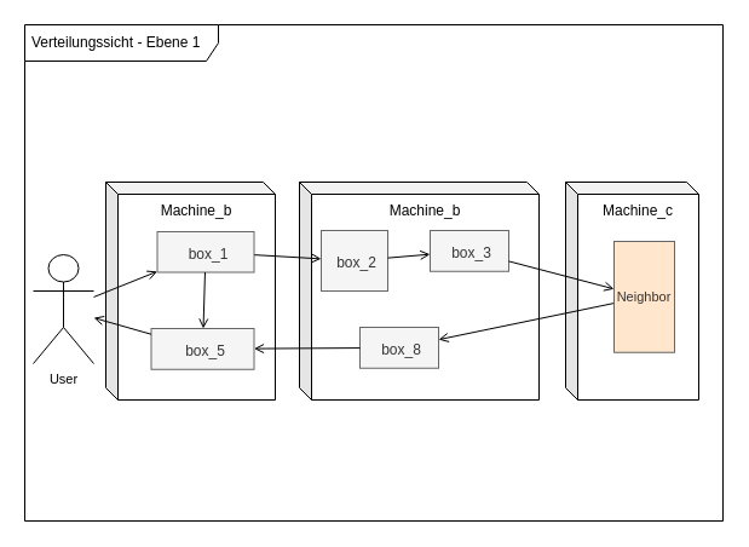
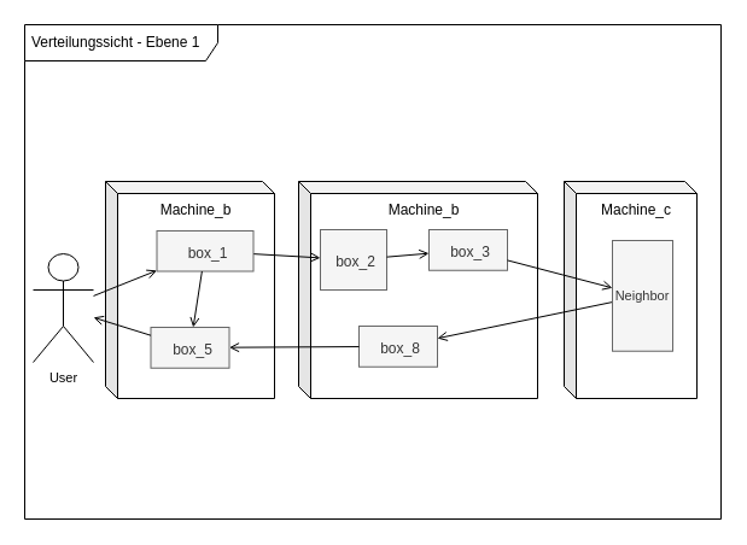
  <mxCell id="0" />
  <mxCell id="1" value="DiagramFrame" style="locked=1;" parent="0" />
  <mxCell id="2" value="Verteilungssicht - Ebene 1" style="shape=umlFrame;whiteSpace=wrap;html=1;pointerEvents=0;recursiveResize=0;container=1;collapsible=0;width=160;fillColor=none;align=left;spacingLeft=4;" parent="1" vertex="1"><mxGeometry x="20" width="577" height="410" as="geometry" y="20" /></mxCell>
  <mxCell id="3" value="Content" parent="0" />
  <mxCell id="4" style="edgeStyle=none;shape=connector;rounded=1;html=1;strokeColor=default;align=center;verticalAlign=middle;fontFamily=Helvetica;fontSize=11;fontColor=default;labelBackgroundColor=default;endArrow=open;endFill=0;" edge="1" parent="3" source="5" target="19"><mxGeometry relative="1" as="geometry" /></mxCell>
  <mxCell id="5" value="User" style="shape=umlActor;verticalLabelPosition=bottom;verticalAlign=top;html=1;outlineConnect=0;fontFamily=Helvetica;fontSize=11;fontColor=default;labelBackgroundColor=default;" parent="3" vertex="1"><mxGeometry x="27" y="210" width="50" height="90" as="geometry" /></mxCell>
  <mxCell id="6" style="edgeStyle=none;shape=connector;rounded=1;html=1;strokeColor=default;align=center;verticalAlign=middle;fontFamily=Helvetica;fontSize=11;fontColor=default;labelBackgroundColor=default;endArrow=open;endFill=0;" parent="3" source="19" target="14" edge="1"><mxGeometry relative="1" as="geometry" /></mxCell>
  <mxCell id="7" style="edgeStyle=none;shape=connector;rounded=1;html=1;strokeColor=default;align=center;verticalAlign=middle;fontFamily=Helvetica;fontSize=11;fontColor=default;labelBackgroundColor=default;endArrow=open;endFill=0;" edge="1" parent="3" source="9" target="12"><mxGeometry relative="1" as="geometry" /></mxCell>
  <mxCell id="8" value="Machine_c" style="shape=cube;whiteSpace=wrap;html=1;boundedLbl=1;backgroundOutline=1;darkOpacity=0.05;darkOpacity2=0.1;size=10;fillColor=none;verticalAlign=top;container=1;collapsible=0;recursiveResize=0;" parent="3" vertex="1"><mxGeometry x="467" y="150" width="110" height="180" as="geometry" /></mxCell>
- <mxCell id="9" value="Neighbor" style="rounded=0;whiteSpace=wrap;html=1;fontFamily=Helvetica;fontSize=11;fontColor=#333333;labelBackgroundColor=none;fillColor=#ffe6cc;strokeColor=#666666;" parent="8" vertex="1"><mxGeometry x="40" y="49" width="50" height="91.74" as="geometry" /></mxCell>
+ <mxCell id="9" value="Neighbor" style="rounded=0;whiteSpace=wrap;html=1;fontFamily=Helvetica;fontSize=11;fontColor=#333333;labelBackgroundColor=none;fillColor=#f5f5f5;strokeColor=#666666;" parent="8" vertex="1"><mxGeometry x="40" y="49" width="50" height="91.74" as="geometry" /></mxCell>
  <mxCell id="10" value="Machine_&lt;span style=&quot;background-color: transparent;&quot;&gt;b&lt;/span&gt;" style="shape=cube;whiteSpace=wrap;html=1;boundedLbl=1;backgroundOutline=1;darkOpacity=0.05;darkOpacity2=0.1;size=10;fillColor=none;verticalAlign=top;container=1;collapsible=0;recursiveResize=0;" vertex="1" parent="3"><mxGeometry x="247" y="150" width="198" height="180" as="geometry" /></mxCell>
  <mxCell id="11" style="edgeStyle=orthogonalEdgeStyle;html=1;entryX=1;entryY=0.25;entryDx=0;entryDy=0;exitX=1;exitY=0.75;exitDx=0;exitDy=0;rounded=1;strokeColor=default;align=center;verticalAlign=middle;fontFamily=Helvetica;fontSize=11;fontColor=default;labelBackgroundColor=default;endArrow=open;endFill=0;" edge="1" parent="10"><mxGeometry relative="1" as="geometry" /></mxCell>
  <mxCell id="12" value="box_8" style="rounded=0;whiteSpace=wrap;html=1;fillColor=#f5f5f5;container=1;collapsible=0;recursiveResize=0;align=center;verticalAlign=middle;spacingLeft=4;spacingTop=4;fontColor=#333333;strokeColor=#666666;" vertex="1" parent="10"><mxGeometry x="50" y="120" width="65" height="33.75" as="geometry" /></mxCell>
  <mxCell id="13" value="box_3" style="rounded=0;whiteSpace=wrap;html=1;fillColor=#f5f5f5;container=1;collapsible=0;recursiveResize=0;align=center;verticalAlign=middle;spacingLeft=4;spacingTop=4;fontColor=#333333;strokeColor=#666666;" vertex="1" parent="10"><mxGeometry x="108" y="40" width="65" height="33.75" as="geometry" /></mxCell>
  <mxCell id="14" value="box_2" style="rounded=0;whiteSpace=wrap;html=1;fillColor=#f5f5f5;container=1;collapsible=0;recursiveResize=0;align=center;verticalAlign=middle;spacingLeft=4;spacingTop=4;fontColor=#333333;strokeColor=#666666;" parent="10" vertex="1"><mxGeometry x="18" y="40" width="55" height="50" as="geometry" /></mxCell>
  <mxCell id="15" style="edgeStyle=none;shape=connector;rounded=1;html=1;strokeColor=default;align=center;verticalAlign=middle;fontFamily=Helvetica;fontSize=11;fontColor=default;labelBackgroundColor=default;endArrow=open;endFill=0;" edge="1" parent="10" source="14" target="13"><mxGeometry relative="1" as="geometry" /></mxCell>
  <mxCell id="16" value="Machine_&lt;span style=&quot;background-color: transparent;&quot;&gt;b&lt;/span&gt;" style="shape=cube;whiteSpace=wrap;html=1;boundedLbl=1;backgroundOutline=1;darkOpacity=0.05;darkOpacity2=0.1;size=10;fillColor=none;verticalAlign=top;container=1;collapsible=0;recursiveResize=0;" vertex="1" parent="3"><mxGeometry x="87" y="150" width="140" height="180" as="geometry" /></mxCell>
  <mxCell id="17" style="edgeStyle=orthogonalEdgeStyle;html=1;entryX=1;entryY=0.25;entryDx=0;entryDy=0;exitX=1;exitY=0.75;exitDx=0;exitDy=0;rounded=1;strokeColor=default;align=center;verticalAlign=middle;fontFamily=Helvetica;fontSize=11;fontColor=default;labelBackgroundColor=default;endArrow=open;endFill=0;" edge="1" parent="16"><mxGeometry relative="1" as="geometry" /></mxCell>
- <mxCell id="18" value="box_5" style="rounded=0;whiteSpace=wrap;html=1;fillColor=#f5f5f5;container=1;collapsible=0;recursiveResize=0;align=center;verticalAlign=middle;spacingLeft=4;spacingTop=4;fontColor=#333333;strokeColor=#666666;" vertex="1" parent="16"><mxGeometry x="37.5" y="121" width="85" height="33.75" as="geometry" /></mxCell>
+ <mxCell id="18" value="box_5" style="rounded=0;whiteSpace=wrap;html=1;fillColor=#f5f5f5;container=1;collapsible=0;recursiveResize=0;align=center;verticalAlign=middle;spacingLeft=4;spacingTop=4;fontColor=#333333;strokeColor=#666666;" vertex="1" parent="16"><mxGeometry x="37.5" y="121" width="65" height="33.75" as="geometry" /></mxCell>
  <mxCell id="19" value="box_1" style="rounded=0;whiteSpace=wrap;html=1;fillColor=#f5f5f5;container=1;collapsible=0;recursiveResize=0;align=center;verticalAlign=middle;spacingLeft=4;spacingTop=4;fontColor=#333333;strokeColor=#666666;" parent="16" vertex="1"><mxGeometry x="42.5" y="41" width="80" height="33.5" as="geometry" /></mxCell>
  <mxCell id="20" style="edgeStyle=none;shape=connector;rounded=1;html=1;strokeColor=default;align=center;verticalAlign=middle;fontFamily=Helvetica;fontSize=11;fontColor=default;labelBackgroundColor=default;endArrow=open;endFill=0;" edge="1" parent="16" source="19" target="18"><mxGeometry relative="1" as="geometry" /></mxCell>
  <mxCell id="21" style="edgeStyle=none;shape=connector;rounded=1;html=1;strokeColor=default;align=center;verticalAlign=middle;fontFamily=Helvetica;fontSize=11;fontColor=default;labelBackgroundColor=default;endArrow=open;endFill=0;" edge="1" parent="3" source="13" target="9"><mxGeometry relative="1" as="geometry"><mxPoint x="437" y="251" as="targetPoint" /></mxGeometry></mxCell>
  <mxCell id="22" style="edgeStyle=none;shape=connector;rounded=1;html=1;strokeColor=default;align=center;verticalAlign=middle;fontFamily=Helvetica;fontSize=11;fontColor=default;labelBackgroundColor=default;endArrow=open;endFill=0;" edge="1" parent="3" source="12" target="18"><mxGeometry relative="1" as="geometry" /></mxCell>
  <mxCell id="23" style="edgeStyle=none;shape=connector;rounded=1;html=1;strokeColor=default;align=center;verticalAlign=middle;fontFamily=Helvetica;fontSize=11;fontColor=default;labelBackgroundColor=default;endArrow=open;endFill=0;" edge="1" parent="3" source="18" target="5"><mxGeometry relative="1" as="geometry" /></mxCell>
